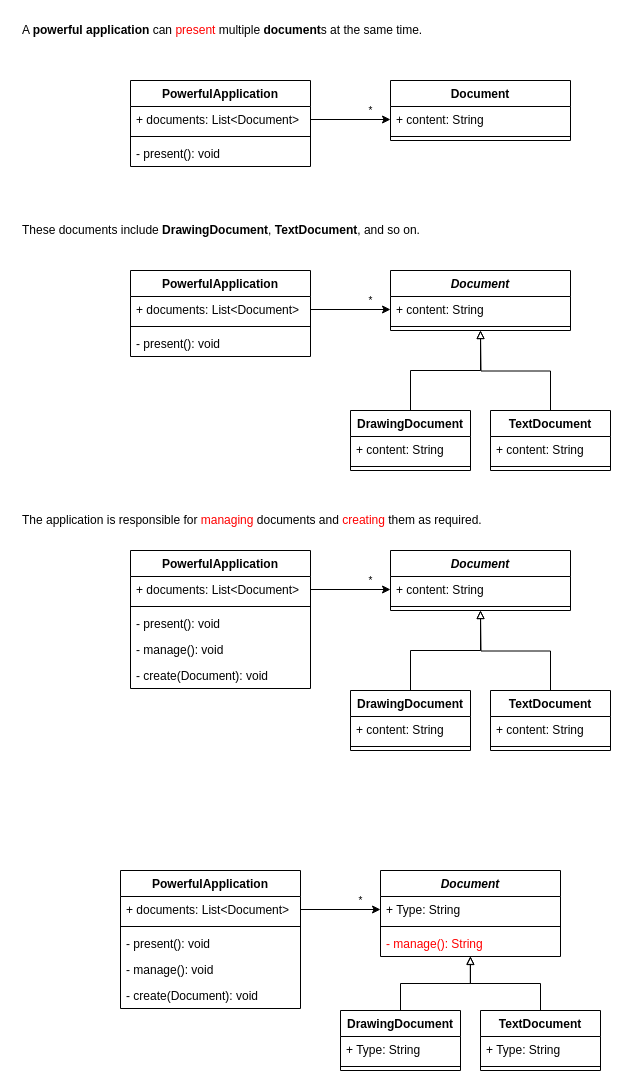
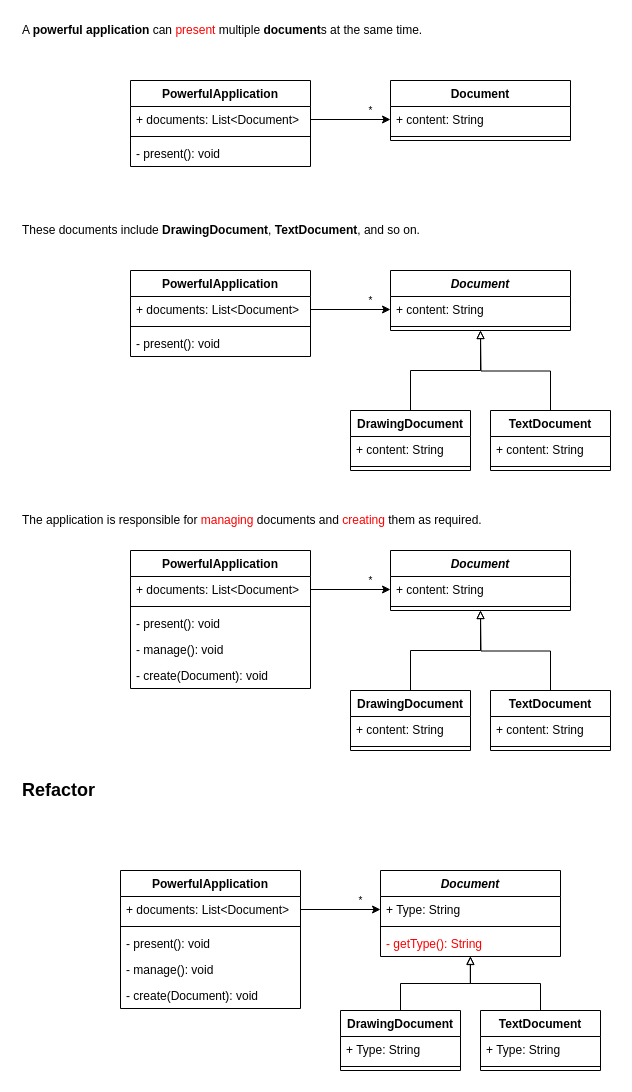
  <mxCell id="0" />
  <mxCell id="1" parent="0" />
  <mxCell id="2" value="A &lt;b&gt;powerful application&lt;/b&gt; can &lt;font color=&quot;#ff0000&quot;&gt;present&lt;/font&gt; multiple &lt;b&gt;document&lt;/b&gt;s at the same time." style="text;html=1;align=left;verticalAlign=middle;resizable=0;points=[];autosize=1;strokeColor=none;fillColor=none;" vertex="1" parent="1"><mxGeometry y="20" width="420" height="20" as="geometry" x="20" /></mxCell>
  <mxCell id="3" value="These documents include &lt;b&gt;DrawingDocument&lt;/b&gt;, &lt;b&gt;TextDocument&lt;/b&gt;, and so on." style="text;html=1;align=left;verticalAlign=middle;resizable=0;points=[];autosize=1;strokeColor=none;fillColor=none;" vertex="1" parent="1"><mxGeometry y="220" width="410" height="20" as="geometry" x="20" /></mxCell>
  <mxCell id="4" value="The application is responsible for &lt;font color=&quot;#ff0000&quot;&gt;managing&lt;/font&gt; documents and &lt;font color=&quot;#ff0000&quot;&gt;creating&lt;/font&gt; them as required." style="text;html=1;align=left;verticalAlign=middle;resizable=0;points=[];autosize=1;strokeColor=none;fillColor=none;" vertex="1" parent="1"><mxGeometry y="510" width="480" height="20" as="geometry" x="20" /></mxCell>
  <mxCell id="5" value="PowerfulApplication" style="swimlane;fontStyle=1;align=center;verticalAlign=top;childLayout=stackLayout;horizontal=1;startSize=26;horizontalStack=0;resizeParent=1;resizeParentMax=0;resizeLast=0;collapsible=1;marginBottom=0;" vertex="1" parent="1"><mxGeometry x="130" y="80" width="180" height="86" as="geometry" /></mxCell>
  <mxCell id="6" value="+ documents: List&lt;Document&gt;" style="text;strokeColor=none;fillColor=none;align=left;verticalAlign=top;spacingLeft=4;spacingRight=4;overflow=hidden;rotatable=0;points=[[0,0.5],[1,0.5]];portConstraint=eastwest;" vertex="1" parent="5"><mxGeometry y="26" width="180" height="26" as="geometry" /></mxCell>
  <mxCell id="7" value="" style="line;strokeWidth=1;fillColor=none;align=left;verticalAlign=middle;spacingTop=-1;spacingLeft=3;spacingRight=3;rotatable=0;labelPosition=right;points=[];portConstraint=eastwest;" vertex="1" parent="5"><mxGeometry y="52" width="180" height="8" as="geometry" /></mxCell>
  <mxCell id="8" value="- present(): void" style="text;strokeColor=none;fillColor=none;align=left;verticalAlign=top;spacingLeft=4;spacingRight=4;overflow=hidden;rotatable=0;points=[[0,0.5],[1,0.5]];portConstraint=eastwest;" vertex="1" parent="5"><mxGeometry y="60" width="180" height="26" as="geometry" /></mxCell>
  <mxCell id="9" value="Document" style="swimlane;fontStyle=1;align=center;verticalAlign=top;childLayout=stackLayout;horizontal=1;startSize=26;horizontalStack=0;resizeParent=1;resizeParentMax=0;resizeLast=0;collapsible=1;marginBottom=0;" vertex="1" parent="1"><mxGeometry x="390" y="80" width="180" height="60" as="geometry" /></mxCell>
  <mxCell id="10" value="+ content: String" style="text;strokeColor=none;fillColor=none;align=left;verticalAlign=top;spacingLeft=4;spacingRight=4;overflow=hidden;rotatable=0;points=[[0,0.5],[1,0.5]];portConstraint=eastwest;" vertex="1" parent="9"><mxGeometry y="26" width="180" height="26" as="geometry" /></mxCell>
  <mxCell id="11" value="" style="line;strokeWidth=1;fillColor=none;align=left;verticalAlign=middle;spacingTop=-1;spacingLeft=3;spacingRight=3;rotatable=0;labelPosition=right;points=[];portConstraint=eastwest;" vertex="1" parent="9"><mxGeometry y="52" width="180" height="8" as="geometry" /></mxCell>
  <mxCell id="12" style="edgeStyle=orthogonalEdgeStyle;rounded=0;orthogonalLoop=1;jettySize=auto;html=1;exitX=1;exitY=0.5;exitDx=0;exitDy=0;entryX=0;entryY=0.5;entryDx=0;entryDy=0;fontColor=#FF0000;" edge="1" parent="1" source="6" target="10"><mxGeometry relative="1" as="geometry" /></mxCell>
  <mxCell id="13" value="&lt;font style=&quot;font-size: 10px&quot; color=&quot;#000000&quot;&gt;*&lt;/font&gt;" style="text;html=1;align=center;verticalAlign=middle;resizable=0;points=[];autosize=1;strokeColor=none;fillColor=none;fontColor=#FF0000;" vertex="1" parent="1"><mxGeometry x="360" y="100" width="20" height="20" as="geometry" /></mxCell>
  <mxCell id="14" value="PowerfulApplication" style="swimlane;fontStyle=1;align=center;verticalAlign=top;childLayout=stackLayout;horizontal=1;startSize=26;horizontalStack=0;resizeParent=1;resizeParentMax=0;resizeLast=0;collapsible=1;marginBottom=0;" vertex="1" parent="1"><mxGeometry x="130" y="270" width="180" height="86" as="geometry" /></mxCell>
  <mxCell id="15" value="+ documents: List&lt;Document&gt;" style="text;strokeColor=none;fillColor=none;align=left;verticalAlign=top;spacingLeft=4;spacingRight=4;overflow=hidden;rotatable=0;points=[[0,0.5],[1,0.5]];portConstraint=eastwest;" vertex="1" parent="14"><mxGeometry y="26" width="180" height="26" as="geometry" /></mxCell>
  <mxCell id="16" value="" style="line;strokeWidth=1;fillColor=none;align=left;verticalAlign=middle;spacingTop=-1;spacingLeft=3;spacingRight=3;rotatable=0;labelPosition=right;points=[];portConstraint=eastwest;" vertex="1" parent="14"><mxGeometry y="52" width="180" height="8" as="geometry" /></mxCell>
  <mxCell id="17" value="- present(): void" style="text;strokeColor=none;fillColor=none;align=left;verticalAlign=top;spacingLeft=4;spacingRight=4;overflow=hidden;rotatable=0;points=[[0,0.5],[1,0.5]];portConstraint=eastwest;" vertex="1" parent="14"><mxGeometry y="60" width="180" height="26" as="geometry" /></mxCell>
  <mxCell id="18" value="Document" style="swimlane;fontStyle=3;align=center;verticalAlign=top;childLayout=stackLayout;horizontal=1;startSize=26;horizontalStack=0;resizeParent=1;resizeParentMax=0;resizeLast=0;collapsible=1;marginBottom=0;" vertex="1" parent="1"><mxGeometry x="390" y="270" width="180" height="60" as="geometry" /></mxCell>
  <mxCell id="19" value="+ content: String" style="text;strokeColor=none;fillColor=none;align=left;verticalAlign=top;spacingLeft=4;spacingRight=4;overflow=hidden;rotatable=0;points=[[0,0.5],[1,0.5]];portConstraint=eastwest;" vertex="1" parent="18"><mxGeometry y="26" width="180" height="26" as="geometry" /></mxCell>
  <mxCell id="20" value="" style="line;strokeWidth=1;fillColor=none;align=left;verticalAlign=middle;spacingTop=-1;spacingLeft=3;spacingRight=3;rotatable=0;labelPosition=right;points=[];portConstraint=eastwest;" vertex="1" parent="18"><mxGeometry y="52" width="180" height="8" as="geometry" /></mxCell>
  <mxCell id="21" style="edgeStyle=orthogonalEdgeStyle;rounded=0;orthogonalLoop=1;jettySize=auto;html=1;exitX=1;exitY=0.5;exitDx=0;exitDy=0;entryX=0;entryY=0.5;entryDx=0;entryDy=0;fontColor=#FF0000;" edge="1" parent="1" source="15" target="19"><mxGeometry relative="1" as="geometry" /></mxCell>
  <mxCell id="22" value="&lt;font style=&quot;font-size: 10px&quot; color=&quot;#000000&quot;&gt;*&lt;/font&gt;" style="text;html=1;align=center;verticalAlign=middle;resizable=0;points=[];autosize=1;strokeColor=none;fillColor=none;fontColor=#FF0000;" vertex="1" parent="1"><mxGeometry x="360" y="290" width="20" height="20" as="geometry" /></mxCell>
  <mxCell id="23" style="edgeStyle=orthogonalEdgeStyle;rounded=0;orthogonalLoop=1;jettySize=auto;html=1;exitX=0.5;exitY=0;exitDx=0;exitDy=0;entryX=0.5;entryY=1;entryDx=0;entryDy=0;fontSize=10;fontColor=#000000;endArrow=block;endFill=0;" edge="1" parent="1" source="24" target="18"><mxGeometry relative="1" as="geometry" /></mxCell>
  <mxCell id="24" value="DrawingDocument" style="swimlane;fontStyle=1;align=center;verticalAlign=top;childLayout=stackLayout;horizontal=1;startSize=26;horizontalStack=0;resizeParent=1;resizeParentMax=0;resizeLast=0;collapsible=1;marginBottom=0;" vertex="1" parent="1"><mxGeometry x="350" y="410" width="120" height="60" as="geometry" /></mxCell>
  <mxCell id="25" value="+ content: String" style="text;strokeColor=none;fillColor=none;align=left;verticalAlign=top;spacingLeft=4;spacingRight=4;overflow=hidden;rotatable=0;points=[[0,0.5],[1,0.5]];portConstraint=eastwest;" vertex="1" parent="24"><mxGeometry y="26" width="120" height="26" as="geometry" /></mxCell>
  <mxCell id="26" value="" style="line;strokeWidth=1;fillColor=none;align=left;verticalAlign=middle;spacingTop=-1;spacingLeft=3;spacingRight=3;rotatable=0;labelPosition=right;points=[];portConstraint=eastwest;" vertex="1" parent="24"><mxGeometry y="52" width="120" height="8" as="geometry" /></mxCell>
  <mxCell id="27" style="edgeStyle=orthogonalEdgeStyle;rounded=0;orthogonalLoop=1;jettySize=auto;html=1;exitX=0.5;exitY=0;exitDx=0;exitDy=0;fontSize=10;fontColor=#000000;endArrow=block;endFill=0;" edge="1" parent="1" source="28"><mxGeometry relative="1" as="geometry"><mxPoint x="480" y="330" as="targetPoint" /></mxGeometry></mxCell>
  <mxCell id="28" value="TextDocument" style="swimlane;fontStyle=1;align=center;verticalAlign=top;childLayout=stackLayout;horizontal=1;startSize=26;horizontalStack=0;resizeParent=1;resizeParentMax=0;resizeLast=0;collapsible=1;marginBottom=0;" vertex="1" parent="1"><mxGeometry x="490" y="410" width="120" height="60" as="geometry" /></mxCell>
  <mxCell id="29" value="+ content: String" style="text;strokeColor=none;fillColor=none;align=left;verticalAlign=top;spacingLeft=4;spacingRight=4;overflow=hidden;rotatable=0;points=[[0,0.5],[1,0.5]];portConstraint=eastwest;" vertex="1" parent="28"><mxGeometry y="26" width="120" height="26" as="geometry" /></mxCell>
  <mxCell id="30" value="" style="line;strokeWidth=1;fillColor=none;align=left;verticalAlign=middle;spacingTop=-1;spacingLeft=3;spacingRight=3;rotatable=0;labelPosition=right;points=[];portConstraint=eastwest;" vertex="1" parent="28"><mxGeometry y="52" width="120" height="8" as="geometry" /></mxCell>
  <mxCell id="31" value="PowerfulApplication" style="swimlane;fontStyle=1;align=center;verticalAlign=top;childLayout=stackLayout;horizontal=1;startSize=26;horizontalStack=0;resizeParent=1;resizeParentMax=0;resizeLast=0;collapsible=1;marginBottom=0;" vertex="1" parent="1"><mxGeometry x="130" y="550" width="180" height="138" as="geometry" /></mxCell>
  <mxCell id="32" value="+ documents: List&lt;Document&gt;" style="text;strokeColor=none;fillColor=none;align=left;verticalAlign=top;spacingLeft=4;spacingRight=4;overflow=hidden;rotatable=0;points=[[0,0.5],[1,0.5]];portConstraint=eastwest;" vertex="1" parent="31"><mxGeometry y="26" width="180" height="26" as="geometry" /></mxCell>
  <mxCell id="33" value="" style="line;strokeWidth=1;fillColor=none;align=left;verticalAlign=middle;spacingTop=-1;spacingLeft=3;spacingRight=3;rotatable=0;labelPosition=right;points=[];portConstraint=eastwest;" vertex="1" parent="31"><mxGeometry y="52" width="180" height="8" as="geometry" /></mxCell>
  <mxCell id="34" value="- present(): void" style="text;strokeColor=none;fillColor=none;align=left;verticalAlign=top;spacingLeft=4;spacingRight=4;overflow=hidden;rotatable=0;points=[[0,0.5],[1,0.5]];portConstraint=eastwest;" vertex="1" parent="31"><mxGeometry y="60" width="180" height="26" as="geometry" /></mxCell>
  <mxCell id="35" value="- manage(): void" style="text;strokeColor=none;fillColor=none;align=left;verticalAlign=top;spacingLeft=4;spacingRight=4;overflow=hidden;rotatable=0;points=[[0,0.5],[1,0.5]];portConstraint=eastwest;" vertex="1" parent="31"><mxGeometry y="86" width="180" height="26" as="geometry" /></mxCell>
  <mxCell id="36" value="- create(Document): void" style="text;strokeColor=none;fillColor=none;align=left;verticalAlign=top;spacingLeft=4;spacingRight=4;overflow=hidden;rotatable=0;points=[[0,0.5],[1,0.5]];portConstraint=eastwest;" vertex="1" parent="31"><mxGeometry y="112" width="180" height="26" as="geometry" /></mxCell>
  <mxCell id="37" value="Document" style="swimlane;fontStyle=3;align=center;verticalAlign=top;childLayout=stackLayout;horizontal=1;startSize=26;horizontalStack=0;resizeParent=1;resizeParentMax=0;resizeLast=0;collapsible=1;marginBottom=0;" vertex="1" parent="1"><mxGeometry x="390" y="550" width="180" height="60" as="geometry" /></mxCell>
  <mxCell id="38" value="+ content: String" style="text;strokeColor=none;fillColor=none;align=left;verticalAlign=top;spacingLeft=4;spacingRight=4;overflow=hidden;rotatable=0;points=[[0,0.5],[1,0.5]];portConstraint=eastwest;" vertex="1" parent="37"><mxGeometry y="26" width="180" height="26" as="geometry" /></mxCell>
  <mxCell id="39" value="" style="line;strokeWidth=1;fillColor=none;align=left;verticalAlign=middle;spacingTop=-1;spacingLeft=3;spacingRight=3;rotatable=0;labelPosition=right;points=[];portConstraint=eastwest;" vertex="1" parent="37"><mxGeometry y="52" width="180" height="8" as="geometry" /></mxCell>
  <mxCell id="40" style="edgeStyle=orthogonalEdgeStyle;rounded=0;orthogonalLoop=1;jettySize=auto;html=1;exitX=1;exitY=0.5;exitDx=0;exitDy=0;entryX=0;entryY=0.5;entryDx=0;entryDy=0;fontColor=#FF0000;" edge="1" parent="1" source="32" target="38"><mxGeometry relative="1" as="geometry" /></mxCell>
  <mxCell id="41" value="&lt;font style=&quot;font-size: 10px&quot; color=&quot;#000000&quot;&gt;*&lt;/font&gt;" style="text;html=1;align=center;verticalAlign=middle;resizable=0;points=[];autosize=1;strokeColor=none;fillColor=none;fontColor=#FF0000;" vertex="1" parent="1"><mxGeometry x="360" y="570" width="20" height="20" as="geometry" /></mxCell>
  <mxCell id="42" style="edgeStyle=orthogonalEdgeStyle;rounded=0;orthogonalLoop=1;jettySize=auto;html=1;exitX=0.5;exitY=0;exitDx=0;exitDy=0;entryX=0.5;entryY=1;entryDx=0;entryDy=0;fontSize=10;fontColor=#000000;endArrow=block;endFill=0;" edge="1" parent="1" source="43" target="37"><mxGeometry relative="1" as="geometry" /></mxCell>
  <mxCell id="43" value="DrawingDocument" style="swimlane;fontStyle=1;align=center;verticalAlign=top;childLayout=stackLayout;horizontal=1;startSize=26;horizontalStack=0;resizeParent=1;resizeParentMax=0;resizeLast=0;collapsible=1;marginBottom=0;" vertex="1" parent="1"><mxGeometry x="350" y="690" width="120" height="60" as="geometry" /></mxCell>
  <mxCell id="44" value="+ content: String" style="text;strokeColor=none;fillColor=none;align=left;verticalAlign=top;spacingLeft=4;spacingRight=4;overflow=hidden;rotatable=0;points=[[0,0.5],[1,0.5]];portConstraint=eastwest;" vertex="1" parent="43"><mxGeometry y="26" width="120" height="26" as="geometry" /></mxCell>
  <mxCell id="45" value="" style="line;strokeWidth=1;fillColor=none;align=left;verticalAlign=middle;spacingTop=-1;spacingLeft=3;spacingRight=3;rotatable=0;labelPosition=right;points=[];portConstraint=eastwest;" vertex="1" parent="43"><mxGeometry y="52" width="120" height="8" as="geometry" /></mxCell>
  <mxCell id="46" style="edgeStyle=orthogonalEdgeStyle;rounded=0;orthogonalLoop=1;jettySize=auto;html=1;exitX=0.5;exitY=0;exitDx=0;exitDy=0;fontSize=10;fontColor=#000000;endArrow=block;endFill=0;" edge="1" parent="1" source="47"><mxGeometry relative="1" as="geometry"><mxPoint x="480" y="610" as="targetPoint" /></mxGeometry></mxCell>
  <mxCell id="47" value="TextDocument" style="swimlane;fontStyle=1;align=center;verticalAlign=top;childLayout=stackLayout;horizontal=1;startSize=26;horizontalStack=0;resizeParent=1;resizeParentMax=0;resizeLast=0;collapsible=1;marginBottom=0;" vertex="1" parent="1"><mxGeometry x="490" y="690" width="120" height="60" as="geometry" /></mxCell>
  <mxCell id="48" value="+ content: String" style="text;strokeColor=none;fillColor=none;align=left;verticalAlign=top;spacingLeft=4;spacingRight=4;overflow=hidden;rotatable=0;points=[[0,0.5],[1,0.5]];portConstraint=eastwest;" vertex="1" parent="47"><mxGeometry y="26" width="120" height="26" as="geometry" /></mxCell>
  <mxCell id="49" value="" style="line;strokeWidth=1;fillColor=none;align=left;verticalAlign=middle;spacingTop=-1;spacingLeft=3;spacingRight=3;rotatable=0;labelPosition=right;points=[];portConstraint=eastwest;" vertex="1" parent="47"><mxGeometry y="52" width="120" height="8" as="geometry" /></mxCell>
+ <mxCell id="50" value="&lt;b&gt;&lt;font style=&quot;font-size: 18px&quot;&gt;Refactor&lt;/font&gt;&lt;/b&gt;" style="text;html=1;align=left;verticalAlign=middle;resizable=0;points=[];autosize=1;strokeColor=none;fillColor=none;" vertex="1" parent="1"><mxGeometry y="780" width="90" height="20" as="geometry" x="20" /></mxCell>
  <mxCell id="51" value="PowerfulApplication" style="swimlane;fontStyle=1;align=center;verticalAlign=top;childLayout=stackLayout;horizontal=1;startSize=26;horizontalStack=0;resizeParent=1;resizeParentMax=0;resizeLast=0;collapsible=1;marginBottom=0;" vertex="1" parent="1"><mxGeometry x="120" y="870" width="180" height="138" as="geometry" /></mxCell>
  <mxCell id="52" value="+ documents: List&lt;Document&gt;" style="text;strokeColor=none;fillColor=none;align=left;verticalAlign=top;spacingLeft=4;spacingRight=4;overflow=hidden;rotatable=0;points=[[0,0.5],[1,0.5]];portConstraint=eastwest;" vertex="1" parent="51"><mxGeometry y="26" width="180" height="26" as="geometry" /></mxCell>
  <mxCell id="53" value="" style="line;strokeWidth=1;fillColor=none;align=left;verticalAlign=middle;spacingTop=-1;spacingLeft=3;spacingRight=3;rotatable=0;labelPosition=right;points=[];portConstraint=eastwest;" vertex="1" parent="51"><mxGeometry y="52" width="180" height="8" as="geometry" /></mxCell>
  <mxCell id="54" value="- present(): void" style="text;strokeColor=none;fillColor=none;align=left;verticalAlign=top;spacingLeft=4;spacingRight=4;overflow=hidden;rotatable=0;points=[[0,0.5],[1,0.5]];portConstraint=eastwest;" vertex="1" parent="51"><mxGeometry y="60" width="180" height="26" as="geometry" /></mxCell>
  <mxCell id="55" value="- manage(): void" style="text;strokeColor=none;fillColor=none;align=left;verticalAlign=top;spacingLeft=4;spacingRight=4;overflow=hidden;rotatable=0;points=[[0,0.5],[1,0.5]];portConstraint=eastwest;" vertex="1" parent="51"><mxGeometry y="86" width="180" height="26" as="geometry" /></mxCell>
  <mxCell id="56" value="- create(Document): void" style="text;strokeColor=none;fillColor=none;align=left;verticalAlign=top;spacingLeft=4;spacingRight=4;overflow=hidden;rotatable=0;points=[[0,0.5],[1,0.5]];portConstraint=eastwest;" vertex="1" parent="51"><mxGeometry y="112" width="180" height="26" as="geometry" /></mxCell>
  <mxCell id="57" value="Document" style="swimlane;fontStyle=3;align=center;verticalAlign=top;childLayout=stackLayout;horizontal=1;startSize=26;horizontalStack=0;resizeParent=1;resizeParentMax=0;resizeLast=0;collapsible=1;marginBottom=0;" vertex="1" parent="1"><mxGeometry x="380" y="870" width="180" height="86" as="geometry" /></mxCell>
  <mxCell id="58" value="+ Type: String" style="text;strokeColor=none;fillColor=none;align=left;verticalAlign=top;spacingLeft=4;spacingRight=4;overflow=hidden;rotatable=0;points=[[0,0.5],[1,0.5]];portConstraint=eastwest;" vertex="1" parent="57"><mxGeometry y="26" width="180" height="26" as="geometry" /></mxCell>
  <mxCell id="59" value="" style="line;strokeWidth=1;fillColor=none;align=left;verticalAlign=middle;spacingTop=-1;spacingLeft=3;spacingRight=3;rotatable=0;labelPosition=right;points=[];portConstraint=eastwest;" vertex="1" parent="57"><mxGeometry y="52" width="180" height="8" as="geometry" /></mxCell>
- <mxCell id="60" value="- manage(): String" style="text;strokeColor=none;fillColor=none;align=left;verticalAlign=top;spacingLeft=4;spacingRight=4;overflow=hidden;rotatable=0;points=[[0,0.5],[1,0.5]];portConstraint=eastwest;fontColor=#FF0000;" vertex="1" parent="57"><mxGeometry y="60" width="180" height="26" as="geometry" /></mxCell>
+ <mxCell id="60" value="- getType(): String" style="text;strokeColor=none;fillColor=none;align=left;verticalAlign=top;spacingLeft=4;spacingRight=4;overflow=hidden;rotatable=0;points=[[0,0.5],[1,0.5]];portConstraint=eastwest;fontColor=#FF0000;" vertex="1" parent="57"><mxGeometry y="60" width="180" height="26" as="geometry" /></mxCell>
  <mxCell id="61" style="edgeStyle=orthogonalEdgeStyle;rounded=0;orthogonalLoop=1;jettySize=auto;html=1;exitX=1;exitY=0.5;exitDx=0;exitDy=0;entryX=0;entryY=0.5;entryDx=0;entryDy=0;fontColor=#FF0000;" edge="1" parent="1" source="52" target="58"><mxGeometry relative="1" as="geometry" /></mxCell>
  <mxCell id="62" value="&lt;font style=&quot;font-size: 10px&quot; color=&quot;#000000&quot;&gt;*&lt;/font&gt;" style="text;html=1;align=center;verticalAlign=middle;resizable=0;points=[];autosize=1;strokeColor=none;fillColor=none;fontColor=#FF0000;" vertex="1" parent="1"><mxGeometry x="350" y="890" width="20" height="20" as="geometry" /></mxCell>
  <mxCell id="63" style="edgeStyle=orthogonalEdgeStyle;rounded=0;orthogonalLoop=1;jettySize=auto;html=1;exitX=0.5;exitY=0;exitDx=0;exitDy=0;entryX=0.5;entryY=1;entryDx=0;entryDy=0;fontSize=18;fontColor=#FF0000;endArrow=block;endFill=0;" edge="1" parent="1" source="64" target="57"><mxGeometry relative="1" as="geometry" /></mxCell>
  <mxCell id="64" value="DrawingDocument" style="swimlane;fontStyle=1;align=center;verticalAlign=top;childLayout=stackLayout;horizontal=1;startSize=26;horizontalStack=0;resizeParent=1;resizeParentMax=0;resizeLast=0;collapsible=1;marginBottom=0;" vertex="1" parent="1"><mxGeometry x="340" y="1010" width="120" height="60" as="geometry" /></mxCell>
  <mxCell id="65" value="+ Type: String" style="text;strokeColor=none;fillColor=none;align=left;verticalAlign=top;spacingLeft=4;spacingRight=4;overflow=hidden;rotatable=0;points=[[0,0.5],[1,0.5]];portConstraint=eastwest;" vertex="1" parent="64"><mxGeometry y="26" width="120" height="26" as="geometry" /></mxCell>
  <mxCell id="66" value="" style="line;strokeWidth=1;fillColor=none;align=left;verticalAlign=middle;spacingTop=-1;spacingLeft=3;spacingRight=3;rotatable=0;labelPosition=right;points=[];portConstraint=eastwest;" vertex="1" parent="64"><mxGeometry y="52" width="120" height="8" as="geometry" /></mxCell>
  <mxCell id="67" style="edgeStyle=orthogonalEdgeStyle;rounded=0;orthogonalLoop=1;jettySize=auto;html=1;exitX=0.5;exitY=0;exitDx=0;exitDy=0;entryX=0.499;entryY=0.99;entryDx=0;entryDy=0;entryPerimeter=0;fontSize=18;fontColor=#FF0000;endArrow=block;endFill=0;" edge="1" parent="1" source="68" target="60"><mxGeometry relative="1" as="geometry" /></mxCell>
  <mxCell id="68" value="TextDocument" style="swimlane;fontStyle=1;align=center;verticalAlign=top;childLayout=stackLayout;horizontal=1;startSize=26;horizontalStack=0;resizeParent=1;resizeParentMax=0;resizeLast=0;collapsible=1;marginBottom=0;" vertex="1" parent="1"><mxGeometry x="480" y="1010" width="120" height="60" as="geometry" /></mxCell>
  <mxCell id="69" value="+ Type: String" style="text;strokeColor=none;fillColor=none;align=left;verticalAlign=top;spacingLeft=4;spacingRight=4;overflow=hidden;rotatable=0;points=[[0,0.5],[1,0.5]];portConstraint=eastwest;" vertex="1" parent="68"><mxGeometry y="26" width="120" height="26" as="geometry" /></mxCell>
  <mxCell id="70" value="" style="line;strokeWidth=1;fillColor=none;align=left;verticalAlign=middle;spacingTop=-1;spacingLeft=3;spacingRight=3;rotatable=0;labelPosition=right;points=[];portConstraint=eastwest;" vertex="1" parent="68"><mxGeometry y="52" width="120" height="8" as="geometry" /></mxCell>
